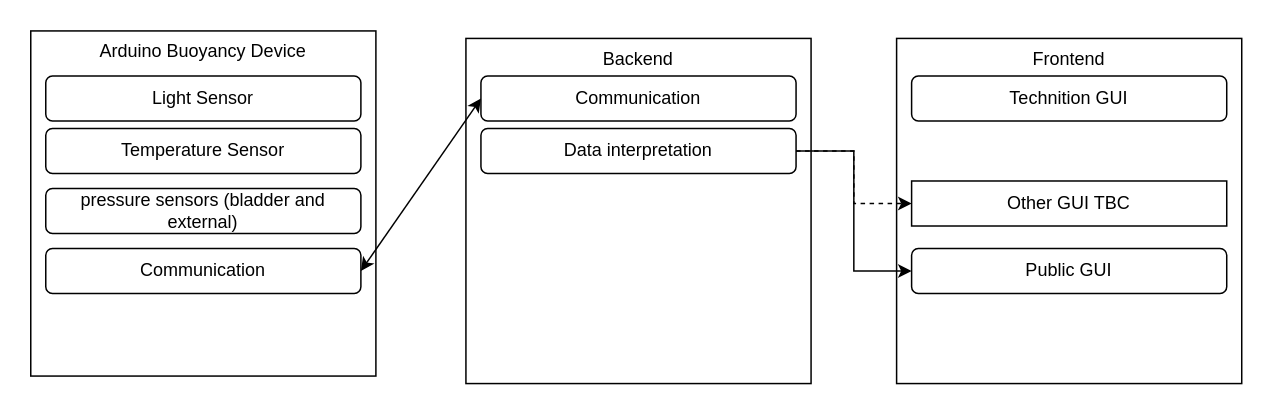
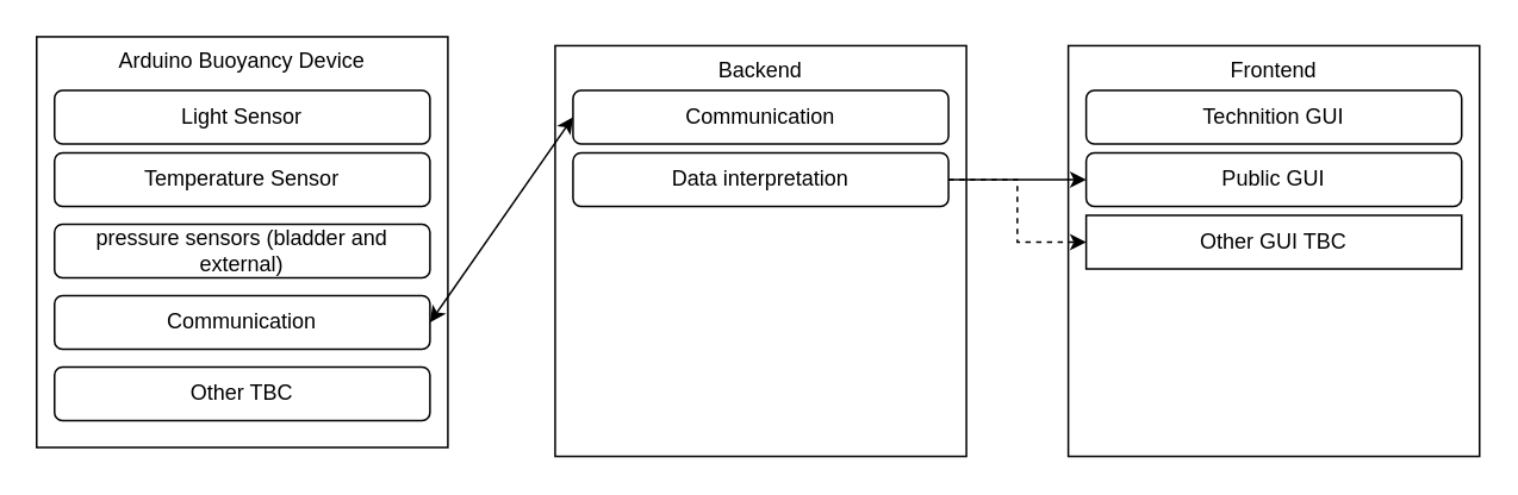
  <mxCell id="0" />
  <mxCell id="1" parent="0" />
  <mxCell id="2" value="Arduino Buoyancy Device" style="whiteSpace=wrap;html=1;aspect=fixed;verticalAlign=top;" vertex="1" parent="1"><mxGeometry x="20" y="20" width="230" height="230" as="geometry" /></mxCell>
  <mxCell id="3" value="Light Sensor" style="rounded=1;whiteSpace=wrap;html=1;" vertex="1" parent="1"><mxGeometry x="30" y="50" width="210" height="30" as="geometry" /></mxCell>
  <mxCell id="4" value="Temperature Sensor" style="rounded=1;whiteSpace=wrap;html=1;" vertex="1" parent="1"><mxGeometry x="30" y="85" width="210" height="30" as="geometry" /></mxCell>
  <mxCell id="5" value="pressure sensors (bladder and external)&lt;span style=&quot;font-family: &amp;#34;helvetica&amp;#34; , &amp;#34;arial&amp;#34; , sans-serif ; font-size: 0px ; white-space: nowrap&quot;&gt;%3CmxGraphModel%3E%3Croot%3E%3CmxCell%20id%3D%220%22%2F%3E%3CmxCell%20id%3D%221%22%20parent%3D%220%22%2F%3E%3CmxCell%20id%3D%222%22%20value%3D%22Temperature%20Sensor%22%20style%3D%22rounded%3D1%3BwhiteSpace%3Dwrap%3Bhtml%3D1%3B%22%20vertex%3D%221%22%20parent%3D%221%22%3E%3CmxGeometry%20x%3D%2230%22%20y%3D%2285%22%20width%3D%22210%22%20height%3D%2230%22%20as%3D%22geometry%22%2F%3E%3C%2FmxCell%3E%3C%2Froot%3E%3C%2FmxGraphModel%3E&lt;/span&gt;" style="rounded=1;whiteSpace=wrap;html=1;" vertex="1" parent="1"><mxGeometry x="30" y="125" width="210" height="30" as="geometry" /></mxCell>
  <mxCell id="6" value="Communication" style="rounded=1;whiteSpace=wrap;html=1;" vertex="1" parent="1"><mxGeometry x="30" y="165" width="210" height="30" as="geometry" /></mxCell>
  <mxCell id="7" value="Backend" style="whiteSpace=wrap;html=1;aspect=fixed;verticalAlign=top;" vertex="1" parent="1"><mxGeometry x="310" y="25" width="230" height="230" as="geometry" /></mxCell>
  <mxCell id="8" value="Communication" style="rounded=1;whiteSpace=wrap;html=1;" vertex="1" parent="1"><mxGeometry x="320" y="50" width="210" height="30" as="geometry" /></mxCell>
+ <mxCell id="9" value="Other TBC" style="rounded=1;whiteSpace=wrap;html=1;" vertex="1" parent="1"><mxGeometry x="30" y="205" width="210" height="30" as="geometry" /></mxCell>
  <mxCell id="10" value="" style="endArrow=classic;startArrow=classic;html=1;exitX=1;exitY=0.5;exitDx=0;exitDy=0;entryX=0;entryY=0.5;entryDx=0;entryDy=0;" edge="1" parent="1" source="6" target="8"><mxGeometry width="50" height="50" relative="1" as="geometry"><mxPoint x="280" y="205" as="sourcePoint" /><mxPoint x="330" y="155" as="targetPoint" /></mxGeometry></mxCell>
  <mxCell id="11" value="Data interpretation" style="rounded=1;whiteSpace=wrap;html=1;" vertex="1" parent="1"><mxGeometry x="320" y="85" width="210" height="30" as="geometry" /></mxCell>
  <mxCell id="12" value="Frontend" style="whiteSpace=wrap;html=1;aspect=fixed;verticalAlign=top;" vertex="1" parent="1"><mxGeometry x="597" y="25" width="230" height="230" as="geometry" /></mxCell>
  <mxCell id="13" value="Technition GUI" style="rounded=1;whiteSpace=wrap;html=1;" vertex="1" parent="1"><mxGeometry x="607" y="50" width="210" height="30" as="geometry" /></mxCell>
- <mxCell id="14" value="Public GUI" style="rounded=1;whiteSpace=wrap;html=1;" vertex="1" parent="1"><mxGeometry x="607" y="165" width="210" height="30" as="geometry" /></mxCell>
+ <mxCell id="14" value="Public GUI" style="rounded=1;whiteSpace=wrap;html=1;" vertex="1" parent="1"><mxGeometry x="607" y="85" width="210" height="30" as="geometry" /></mxCell>
  <mxCell id="15" value="Other GUI TBC" style="whiteSpace=wrap;html=1;rounded=0;" vertex="1" parent="1"><mxGeometry x="607" y="120" width="210" height="30" as="geometry" /></mxCell>
  <mxCell id="16" style="edgeStyle=orthogonalEdgeStyle;rounded=0;orthogonalLoop=1;jettySize=auto;html=1;exitX=1;exitY=0.5;exitDx=0;exitDy=0;entryX=0;entryY=0.5;entryDx=0;entryDy=0;dashed=1;" edge="1" parent="1" source="11" target="15"><mxGeometry relative="1" as="geometry" /></mxCell>
  <mxCell id="17" style="edgeStyle=orthogonalEdgeStyle;rounded=0;orthogonalLoop=1;jettySize=auto;html=1;exitX=1;exitY=0.5;exitDx=0;exitDy=0;entryX=0;entryY=0.5;entryDx=0;entryDy=0;" edge="1" parent="1" source="11" target="14"><mxGeometry relative="1" as="geometry" /></mxCell>
